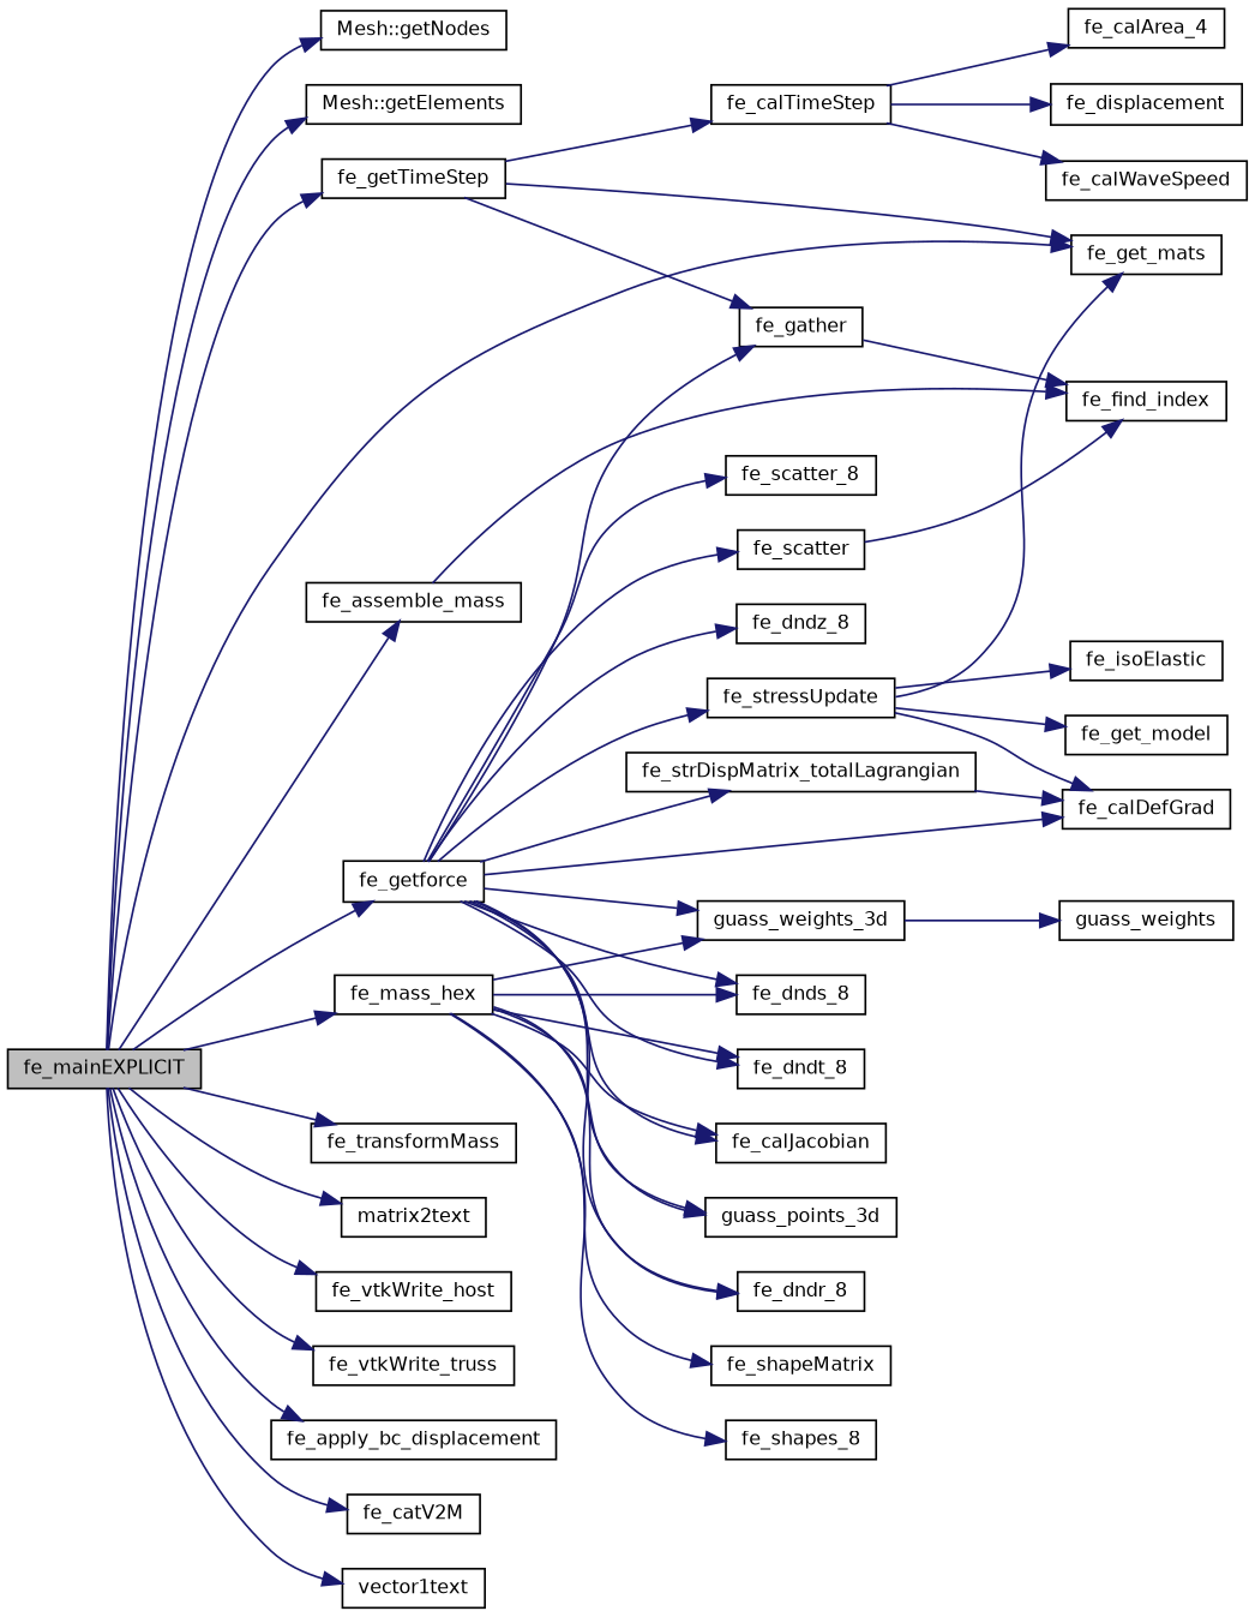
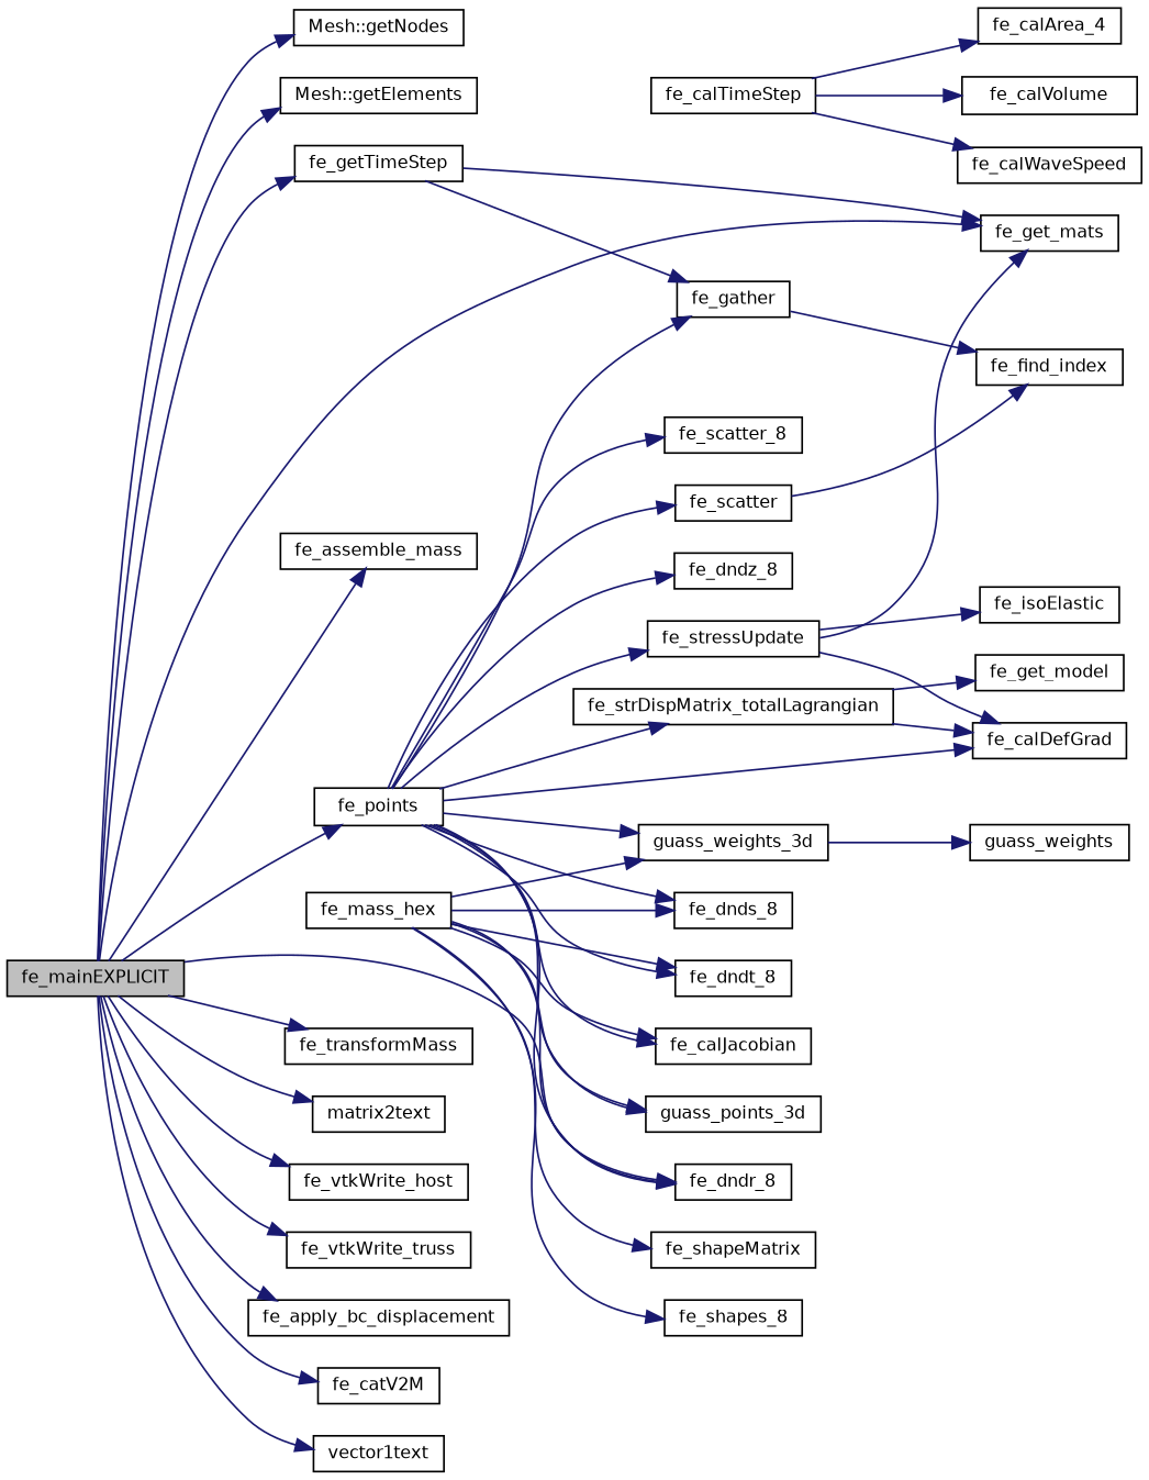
  digraph {
    rankdir=LR
    node [color=black fillcolor=white fontname=Helvetica fontsize=10 shape=record style=filled]
    edge [color=midnightblue fontname=Helvetica fontsize=10 labelfontname=Helvetica labelfontsize=10 style=solid]
    n1 [fillcolor=grey75 fontcolor=black height=0.2 label=fe_mainEXPLICIT width=0.4]
    n2 [height=0.2 label="Mesh::getNodes" width=0.4]
    n3 [height=0.2 label="Mesh::getElements" width=0.4]
    n4 [height=0.2 label=fe_get_mats width=0.4]
    n5 [height=0.2 label=fe_mass_hex width=0.4]
    n6 [height=0.2 label=fe_assemble_mass width=0.4]
    n7 [height=0.2 label=fe_transformMass width=0.4]
    n8 [height=0.2 label=matrix2text width=0.4]
-   n9 [height=0.2 label=fe_getforce width=0.4]
+   n9 [height=0.2 label=fe_points width=0.4]
    n10 [height=0.2 label=fe_getTimeStep width=0.4]
    n11 [height=0.2 label=fe_vtkWrite_host width=0.4]
    n12 [height=0.2 label=fe_vtkWrite_truss width=0.4]
    n13 [height=0.2 label=fe_apply_bc_displacement width=0.4]
    n14 [height=0.2 label=fe_catV2M width=0.4]
    n15 [height=0.2 label=vector1text width=0.4]
    n16 [height=0.2 label=guass_points_3d width=0.4]
    n17 [height=0.2 label=guass_weights_3d width=0.4]
    n18 [height=0.2 label=fe_shapes_8 width=0.4]
    n19 [height=0.2 label=fe_dndr_8 width=0.4]
    n20 [height=0.2 label=fe_dnds_8 width=0.4]
    n21 [height=0.2 label=fe_dndt_8 width=0.4]
    n22 [height=0.2 label=fe_calJacobian width=0.4]
    n23 [height=0.2 label=fe_shapeMatrix width=0.4]
    n24 [height=0.2 label=fe_find_index width=0.4]
    n25 [height=0.2 label=fe_gather width=0.4]
    n26 [height=0.2 label=fe_scatter_8 width=0.4]
    n27 [height=0.2 label=fe_dndz_8 width=0.4]
    n28 [height=0.2 label=fe_strDispMatrix_totalLagrangian width=0.4]
    n29 [height=0.2 label=fe_calDefGrad width=0.4]
    n30 [height=0.2 label=fe_stressUpdate width=0.4]
    n31 [height=0.2 label=fe_scatter width=0.4]
    n32 [height=0.2 label=fe_calTimeStep width=0.4]
    n33 [height=0.2 label=guass_weights width=0.4]
    n34 [height=0.2 label=fe_get_model width=0.4]
    n35 [height=0.2 label=fe_isoElastic width=0.4]
    n36 [height=0.2 label=fe_calArea_4 width=0.4]
-   n37 [height=0.2 label=fe_displacement width=0.4]
+   n37 [height=0.2 label=fe_calVolume width=0.4]
    n38 [height=0.2 label=fe_calWaveSpeed width=0.4]
    n1 -> n2
    n1 -> n3
    n1 -> n4
-   n1 -> n5
+   n1 -> n19
    n1 -> n6
    n1 -> n7
    n1 -> n8
    n1 -> n9
    n1 -> n10
    n1 -> n11
    n1 -> n12
    n1 -> n13
    n1 -> n14
    n1 -> n15
    n5 -> n16
    n5 -> n17
    n5 -> n18
    n5 -> n19
    n5 -> n20
    n5 -> n21
    n5 -> n22
    n5 -> n23
-   n6 -> n24
    n9 -> n16
    n9 -> n17
    n9 -> n19
    n9 -> n20
    n9 -> n21
    n9 -> n22
    n9 -> n25
    n9 -> n26
    n9 -> n27
    n9 -> n28
    n9 -> n29
    n9 -> n30
    n9 -> n31
    n10 -> n4
    n10 -> n25
-   n10 -> n32
    n17 -> n33
    n25 -> n24
    n28 -> n29
    n30 -> n4
    n30 -> n29
-   n30 -> n34
+   n28 -> n34
    n30 -> n35
    n31 -> n24
    n32 -> n36
    n32 -> n37
    n32 -> n38
  }
